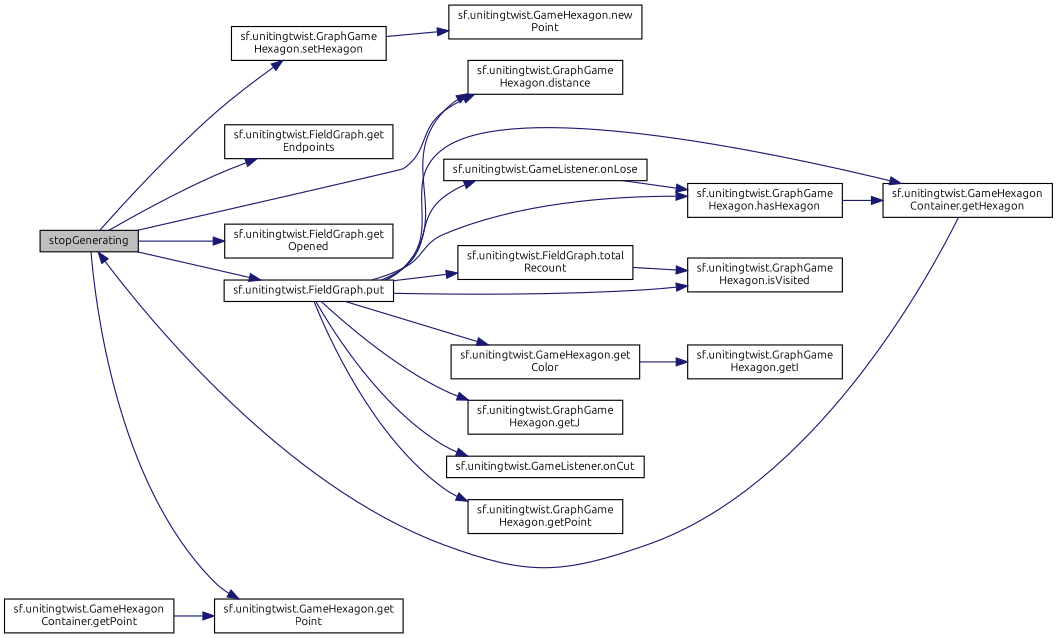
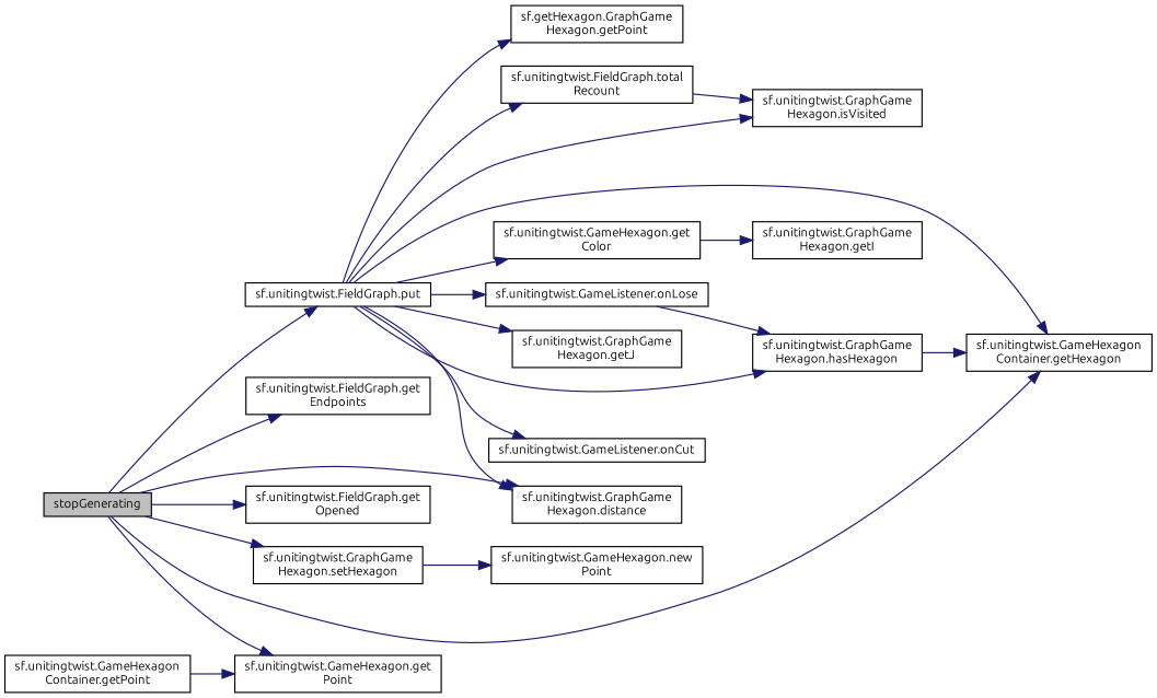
  digraph {
    fontname=Ubuntu
    rankdir=LR
    node [color=black fillcolor=white fontname=Ubuntu fontsize=10 shape=record style=filled]
    edge [color=midnightblue fontname=Ubuntu fontsize=10 labelfontname=Helvetica labelfontsize=10 style=solid]
    n1 [fillcolor=grey75 fontcolor=black height=0.2 label=stopGenerating width=0.4]
    n2 [height=0.2 label="sf.unitingtwist.FieldGraph.get\lEndpoints" width=0.4]
    n3 [height=0.2 label="sf.unitingtwist.GraphGame\lHexagon.distance" width=0.4]
    n4 [height=0.2 label="sf.unitingtwist.FieldGraph.get\lOpened" width=0.4]
    n5 [height=0.2 label="sf.unitingtwist.GraphGame\lHexagon.setHexagon" width=0.4]
    n6 [height=0.2 label="sf.unitingtwist.GameHexagon\lContainer.getHexagon" width=0.4]
    n7 [height=0.2 label="sf.unitingtwist.FieldGraph.put" width=0.4]
    n8 [height=0.2 label="sf.unitingtwist.GameHexagon.get\lPoint" width=0.4]
    n9 [height=0.2 label="sf.unitingtwist.GameHexagon\lContainer.getPoint" width=0.4]
    n10 [height=0.2 label="sf.unitingtwist.GameHexagon.new\lPoint" width=0.4]
    n11 [height=0.2 label="sf.unitingtwist.GameHexagon.get\lColor" width=0.4]
    n12 [height=0.2 label="sf.unitingtwist.GraphGame\lHexagon.isVisited" width=0.4]
    n13 [height=0.2 label="sf.unitingtwist.GraphGame\lHexagon.getJ" width=0.4]
    n14 [height=0.2 label="sf.unitingtwist.GraphGame\lHexagon.hasHexagon" width=0.4]
    n15 [height=0.2 label="sf.unitingtwist.GameListener.onCut" width=0.4]
-   n16 [height=0.2 label="sf.unitingtwist.GraphGame\lHexagon.getPoint" width=0.4]
+   n16 [height=0.2 label="sf.getHexagon.GraphGame\lHexagon.getPoint" width=0.4]
    n17 [height=0.2 label="sf.unitingtwist.GameListener.onLose" width=0.4]
    n18 [height=0.2 label="sf.unitingtwist.FieldGraph.total\lRecount" width=0.4]
    n19 [height=0.2 label="sf.unitingtwist.GraphGame\lHexagon.getI" width=0.4]
    n1 -> n2
    n1 -> n3
    n1 -> n4
    n1 -> n5
-   n6 -> n1
+   n1 -> n6
    n1 -> n7
    n1 -> n8
    n5 -> n10
    n7 -> n3
    n7 -> n6
    n7 -> n11
    n7 -> n12
    n7 -> n13
    n7 -> n14
    n7 -> n15
    n7 -> n16
    n7 -> n17
    n7 -> n18
    n9 -> n8
    n11 -> n19
    n14 -> n6
    n17 -> n14
    n18 -> n12
  }
